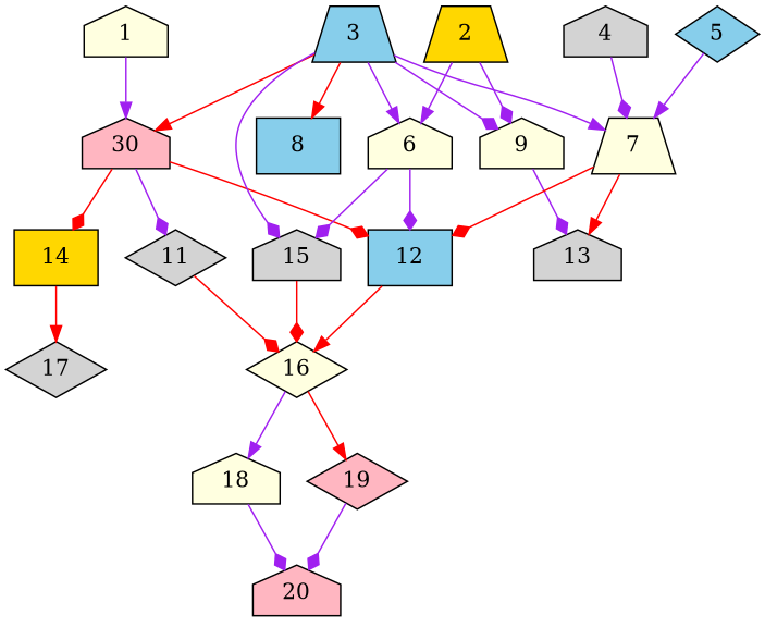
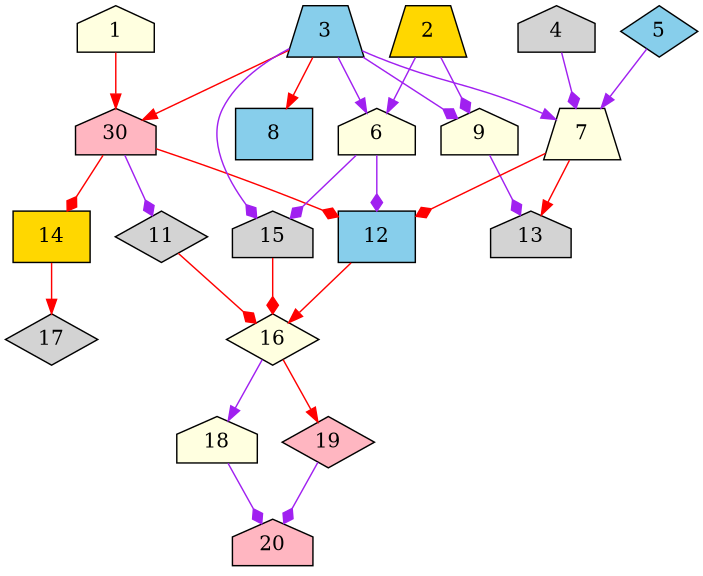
  digraph {
    node [alpha=0.12 compute_size=68719476736 fillcolor=lightyellow result_size=91136 shape=house style=filled]
    edge [arrowhead=diamond color=purple]
    1 [alpha=0.16 compute_size=341844836164 ram=8603793 trans_size=164814]
    n2 [alpha=0.17 compute_size=368293445632 fillcolor=lightpink label=30 ram=45352988 result_size=9216 trans_size=1047386]
    12 [alpha=0.10 compute_size=8589934592 fillcolor=skyblue ram=43240372 result_size=70656 shape=box trans_size=75501]
    11 [alpha=0.19 compute_size=28991029248 fillcolor=lightgrey ram=16816980 result_size=29696 shape=diamond trans_size=14952]
    14 [alpha=0.15 compute_size=16817811054 fillcolor=gold ram=42097764 result_size=70656 shape=box trans_size=805832]
    16 [alpha=0.08 compute_size=132276005107 ram=23049072 result_size=1024 shape=diamond trans_size=762584]
    17 [alpha=0.02 compute_size=3592619921 fillcolor=lightgrey ram=43714132 result_size=0 shape=diamond trans_size=781081]
    2 [alpha=0.07 fillcolor=gold ram=8413816 result_size=74752 shape=trapezium trans_size=111134]
    6 [compute_size=17630259556 ram=17898626 result_size=13312 trans_size=716467]
    9 [alpha=0.05 compute_size=425411122232 ram=44135276 result_size=1024 trans_size=276706]
    15 [alpha=0.01 compute_size=85003594930 fillcolor=lightgrey ram=31095330 result_size=29696 trans_size=291836]
    13 [compute_size=554763853 fillcolor=lightgrey ram=35440352 result_size=0 trans_size=468300]
    3 [alpha=0.09 fillcolor=skyblue ram=22338054 result_size=74752 shape=trapezium trans_size=721248]
    7 [alpha=0.09 compute_size=803255302044 ram=29169228 shape=trapezium trans_size=28425]
    8 [compute_size=38690838709 fillcolor=skyblue ram=9589485 result_size=1024 shape=box trans_size=463239]
    4 [alpha=0.10 compute_size=782757789696 fillcolor=lightgrey ram=35459624 result_size=54272 trans_size=993995]
    5 [alpha=0.16 compute_size=231928233984 fillcolor=skyblue ram=3247442 result_size=13312 shape=diamond trans_size=466944]
    18 [alpha=0.19 compute_size=782757789696 ram=22956238 result_size=54272 trans_size=614854]
    19 [alpha=0.15 compute_size=314551632044 fillcolor=lightpink ram=28234180 shape=diamond trans_size=265394]
    20 [alpha=0.11 compute_size=212362155089 fillcolor=lightpink ram=36708964 result_size=0 trans_size=111275]
-   1 -> n2 [arrowhead=normal]
+   1 -> n2 [arrowhead=normal color=red]
    n2 -> 12 [color=red]
    n2 -> 11
    n2 -> 14 [color=red]
    12 -> 16 [arrowhead=normal color=red]
    11 -> 16 [color=red]
    14 -> 17 [arrowhead=normal color=red]
    16 -> 18 [arrowhead=normal]
    16 -> 19 [arrowhead=normal color=red]
    2 -> 6 [arrowhead=normal]
    2 -> 9
    6 -> 12
    6 -> 15
    9 -> 13
    15 -> 16 [color=red]
    3 -> n2 [arrowhead=normal color=red]
    3 -> 6 [arrowhead=normal]
    3 -> 9
    3 -> 15
    3 -> 7 [arrowhead=normal]
    3 -> 8 [arrowhead=normal color=red]
    7 -> 12 [color=red]
    7 -> 13 [arrowhead=normal color=red]
    4 -> 7
    5 -> 7 [arrowhead=normal]
    18 -> 20
    19 -> 20
  }
